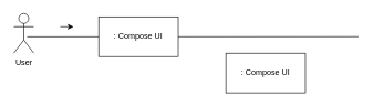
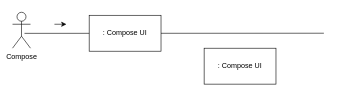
  <mxCell id="0" />
  <mxCell id="1" parent="0" />
- <mxCell id="2" value="User&lt;br&gt;" style="shape=umlActor;verticalLabelPosition=bottom;verticalAlign=top;html=1;outlineConnect=0;" parent="1" vertex="1"><mxGeometry x="20" y="20" width="30" height="60" as="geometry" /></mxCell>
+ <mxCell id="2" value="Compose&lt;br&gt;" style="shape=umlActor;verticalLabelPosition=bottom;verticalAlign=top;html=1;outlineConnect=0;" parent="1" vertex="1"><mxGeometry x="20" y="20" width="30" height="60" as="geometry" /></mxCell>
  <mxCell id="3" value="" style="endArrow=none;html=1;" parent="1" edge="1"><mxGeometry width="50" height="50" relative="1" as="geometry"><mxPoint x="540" y="55" as="sourcePoint" /><mxPoint x="40" y="55.217" as="targetPoint" /></mxGeometry></mxCell>
  <mxCell id="4" value=": Compose UI" style="rounded=0;whiteSpace=wrap;html=1;" parent="1" vertex="1"><mxGeometry x="148" y="25" width="120" height="60" as="geometry" /></mxCell>
  <mxCell id="5" value="" style="endArrow=classic;html=1;" parent="1" edge="1"><mxGeometry width="50" height="50" relative="1" as="geometry"><mxPoint x="90" y="40" as="sourcePoint" /><mxPoint x="110" y="40" as="targetPoint" /></mxGeometry></mxCell>
  <mxCell id="6" value=": Compose UI" style="rounded=0;whiteSpace=wrap;html=1;" vertex="1" parent="1"><mxGeometry x="340" y="80" width="120" height="60" as="geometry" /></mxCell>
